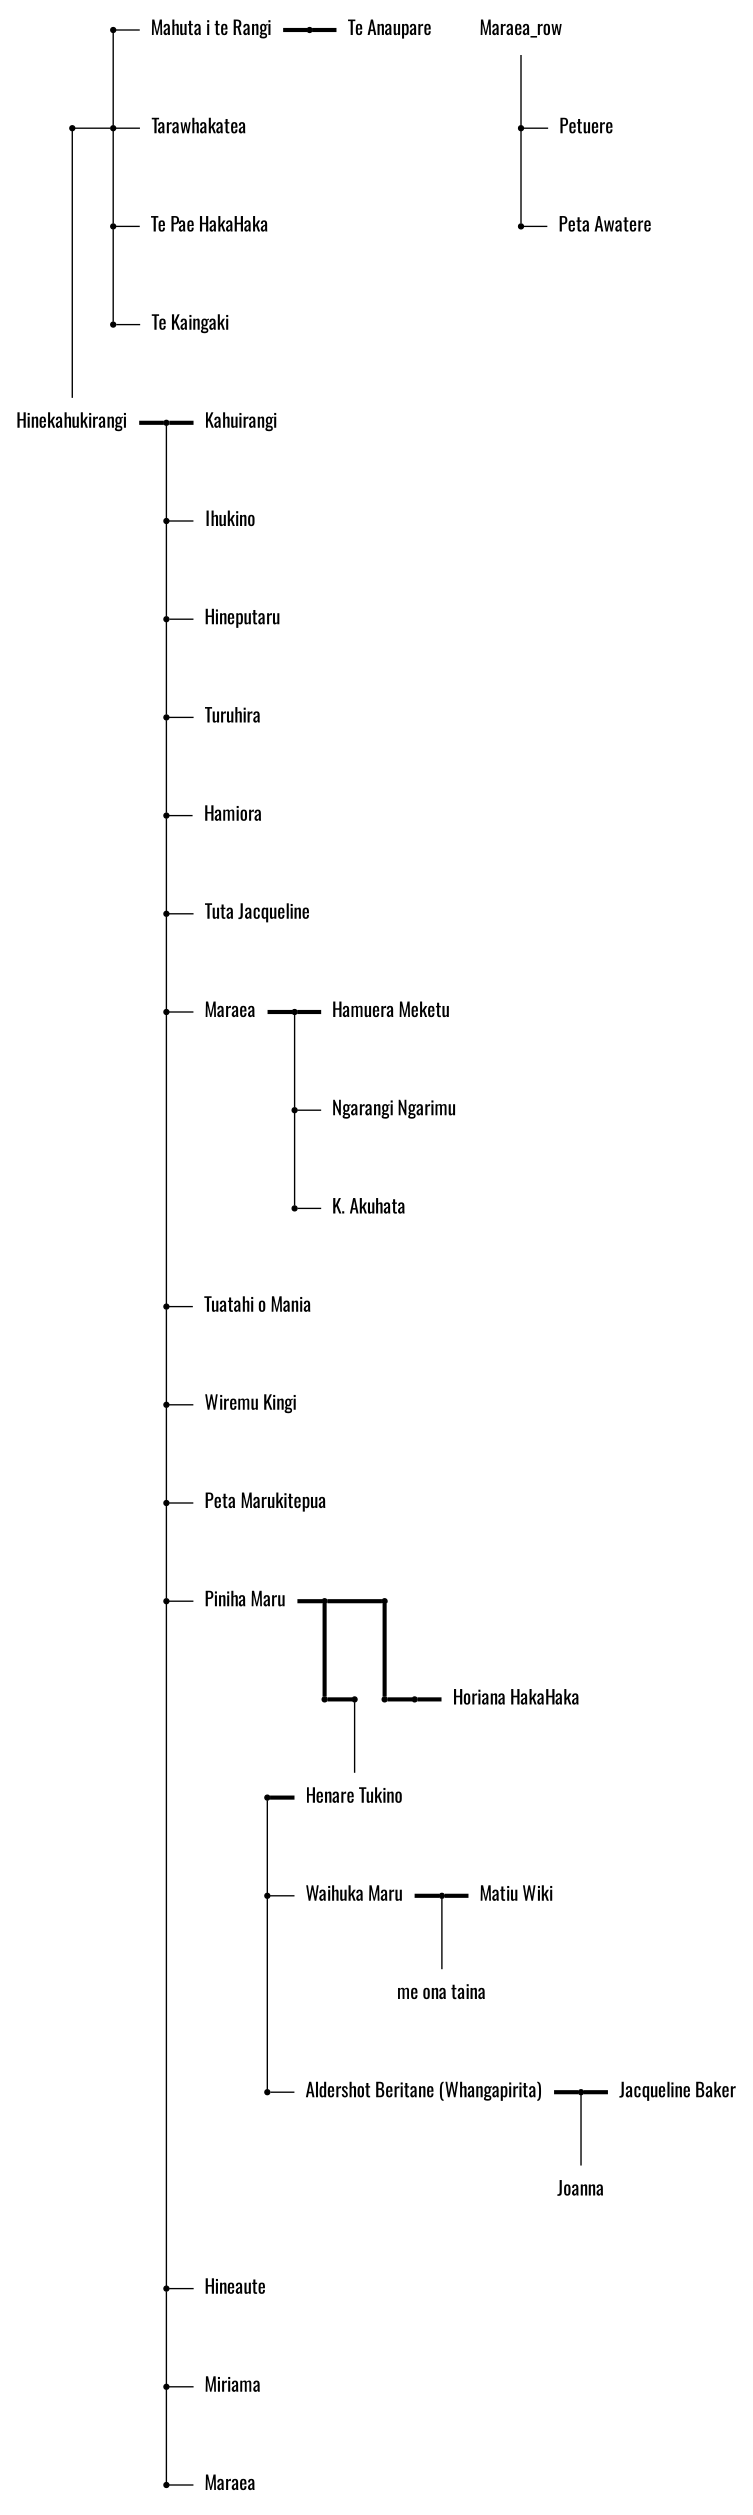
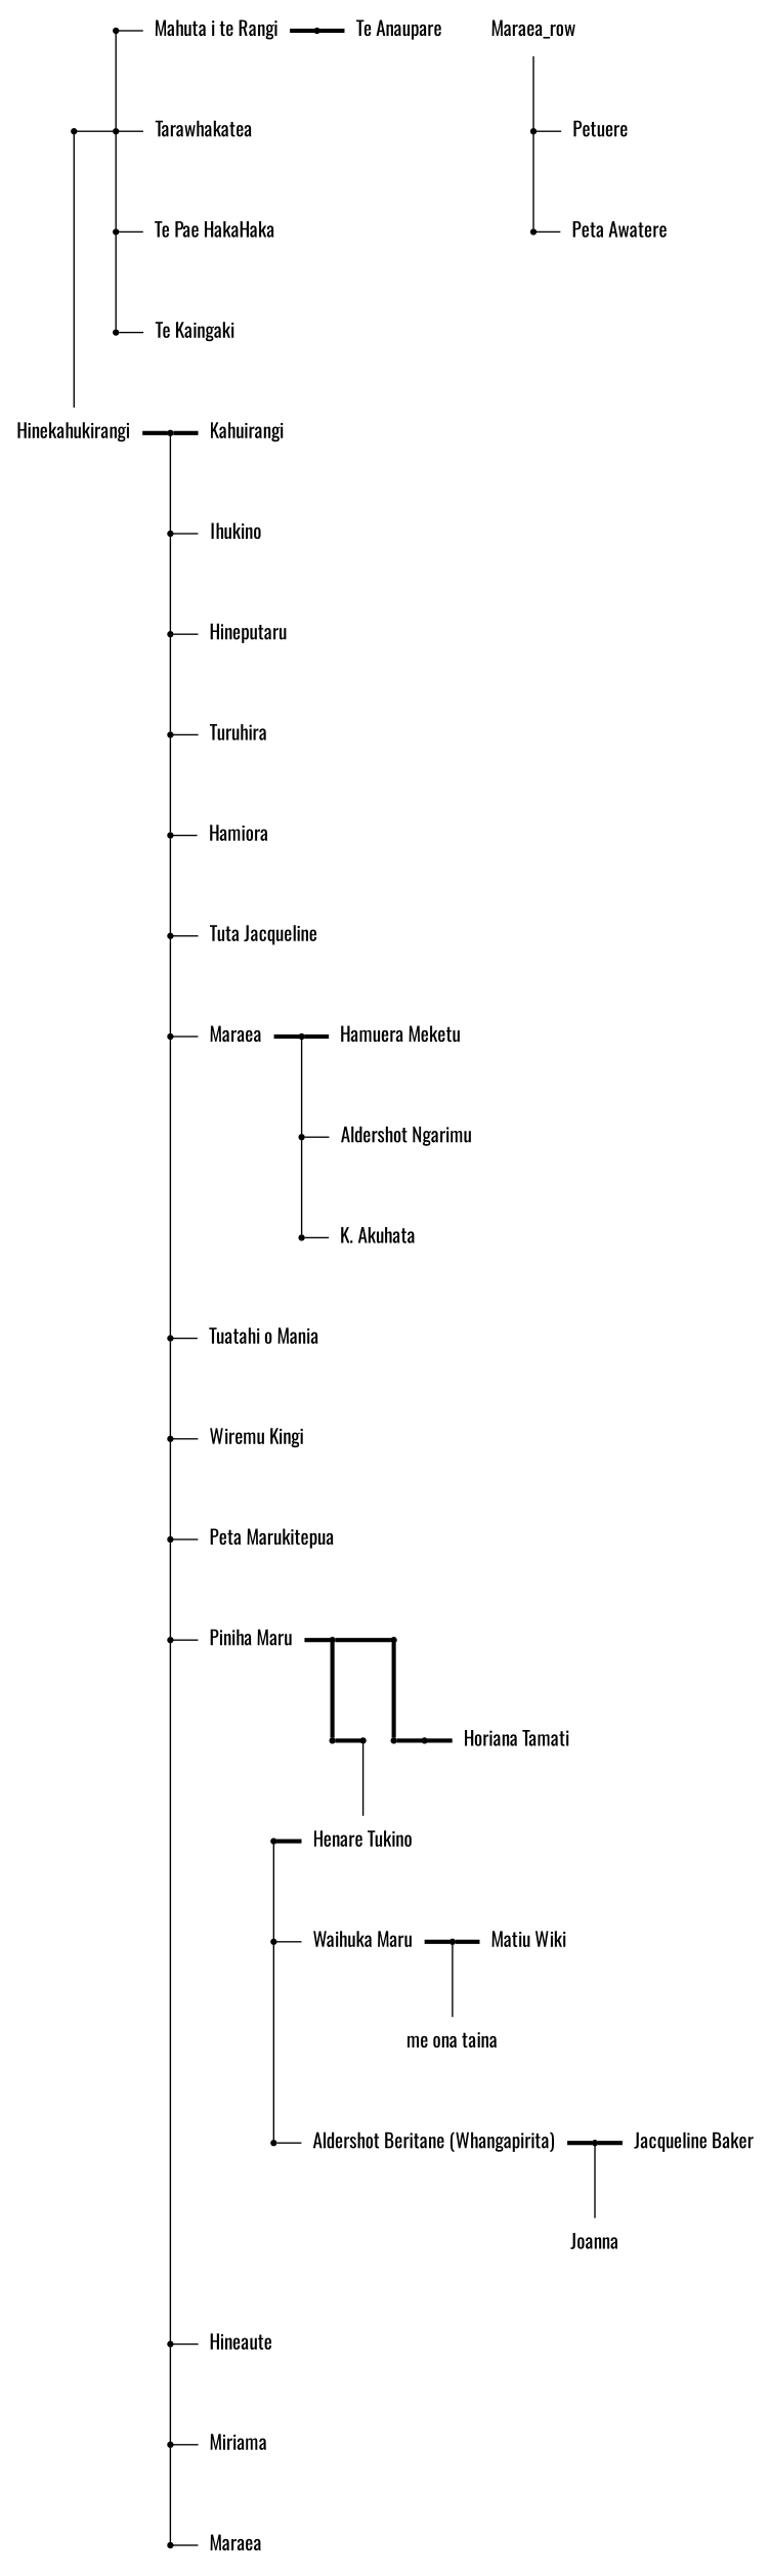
  graph {
    fontname=Oswald
    node [fontname=Oswald shape=point]
    edge [fontname=Oswald]
    MahutaiteRangi_row
    n2 [label="Mahuta i te Rangi" shape=plaintext]
    n3 [label="Te Anaupare" shape=plaintext]
    MahutaiteRangi_TeAnaupare
    Tarawhakatea_row
    n6 [label=Tarawhakatea shape=plaintext]
    TePaeHakaHaka_row
    n8 [label="Te Pae HakaHaka" shape=plaintext]
    TeKaingaki_row
    n10 [label="Te Kaingaki" shape=plaintext]
    Hinekahukirangi_branch
    Hinekahukirangi [shape=plaintext]
    Hinekahukirangi_Kahuirangi
    Kahuirangi [shape=plaintext]
    Ihukino_row
    n16 [label=Ihukino shape=plaintext]
    Hineputaru_row
    n18 [label=Hineputaru shape=plaintext]
    Turuhira_row
    n20 [label=Turuhira shape=plaintext]
    Hamiora_row
    n22 [label=Hamiora shape=plaintext]
    TutaNgarimu_row
    n24 [label="Tuta Jacqueline" shape=plaintext]
    Maraea_0_row
    n26 [label=Maraea shape=plaintext]
    n27 [label="Hamuera Meketu" shape=plaintext]
    Maraea_HamueraMeketu
    NgarangiNgarimu_row
-   n30 [label="Ngarangi Ngarimu" shape=plaintext]
+   n30 [label="Aldershot Ngarimu" shape=plaintext]
    KAkuhata_row
    n32 [label="K. Akuhata" shape=plaintext]
    TuatahiOMania_row
    n34 [label="Tuatahi o Mania" shape=plaintext]
    WiremuKingi_row
    n36 [label="Wiremu Kingi" shape=plaintext]
    PetaMarukitepua_row
    n38 [label="Peta Marukitepua" shape=plaintext]
    PetaAwatere_row
    n40 [label="Peta Awatere" shape=plaintext]
    PinihaMaru_row
    n42 [label="Piniha Maru" shape=plaintext]
    PinihaMaru_RawiniaKaiwai_marriage_branch
    PinihaMaru_HorianaTamati_marriage_branch
    PinihaMaru_RawiniaKaiwai_marriage
    PinihaMaru_RawiniaKaiwai
    PinihaMaru_HorianaTamati_marriage
    PinihaMaru_HorianaTamati
-   n49 [label="Horiana HakaHaka" shape=plaintext]
+   n49 [label="Horiana Tamati" shape=plaintext]
    n50 [label="Henare Tukino" shape=plaintext]
    HenareTukino_PururangiMaakaBeritane
    WaihukaMaru_row
    n53 [label="Waihuka Maru" shape=plaintext]
    WaihukaMaru_MatiuWiki
    n55 [label="Matiu Wiki" shape=plaintext]
    AldershotBeritane_row
    n57 [label="Aldershot Beritane (Whangapirita)" shape=plaintext]
    AldershotBeritane_JacquelineBaker
    n59 [label="Jacqueline Baker" shape=plaintext]
    Hineaute_row
    n61 [label=Hineaute shape=plaintext]
    Miriama_row
    n63 [label=Miriama shape=plaintext]
    Maraea_1_row
    n65 [label=Maraea shape=plaintext]
    Petuere_row
    n67 [label=Petuere shape=plaintext]
    n68 [label="me ona taina" shape=plaintext]
    Joanna [shape=plaintext]
    Maraea_row [shape=plaintext]
    subgraph sub_1 {
      rank=same
      MahutaiteRangi_row
      n2
    }
    subgraph sub_2 {
      rank=same
      n2
      n3
      MahutaiteRangi_TeAnaupare
    }
    subgraph sub_3 {
      rank=same
      Tarawhakatea_row
      n6
    }
    subgraph sub_4 {
      rank=same
      TePaeHakaHaka_row
      n8
    }
    subgraph sub_5 {
      rank=same
      TeKaingaki_row
      n10
    }
    subgraph sub_6 {
      rank=same
      Tarawhakatea_row
      Hinekahukirangi_branch
    }
    subgraph sub_7 {
      rank=same
      Hinekahukirangi
      Hinekahukirangi_Kahuirangi
      Kahuirangi
    }
    subgraph sub_8 {
      rank=same
      Ihukino_row
      n16
    }
    subgraph sub_9 {
      rank=same
      Hineputaru_row
      n18
    }
    subgraph sub_10 {
      rank=same
      Turuhira_row
      n20
    }
    subgraph sub_11 {
      rank=same
      Hamiora_row
      n22
    }
    subgraph sub_12 {
      rank=same
      TutaNgarimu_row
      n24
    }
    subgraph sub_13 {
      rank=same
      Maraea_0_row
      n26
    }
    subgraph sub_14 {
      rank=same
      n26
      n27
      Maraea_HamueraMeketu
    }
    subgraph sub_15 {
      rank=same
      NgarangiNgarimu_row
      n30
    }
    subgraph sub_16 {
      rank=same
      KAkuhata_row
      n32
    }
    subgraph sub_17 {
      rank=same
      TuatahiOMania_row
      n34
    }
    subgraph sub_18 {
      rank=same
      WiremuKingi_row
      n36
    }
    subgraph sub_19 {
      rank=same
      PetaMarukitepua_row
      n38
    }
    subgraph sub_20 {
      rank=same
      PetaAwatere_row
      n40
    }
    subgraph sub_21 {
      rank=same
      PinihaMaru_row
      n42
    }
    subgraph sub_22 {
      rank=same
      n42
      PinihaMaru_RawiniaKaiwai_marriage_branch
      PinihaMaru_HorianaTamati_marriage_branch
    }
    subgraph sub_23 {
      rank=same
      PinihaMaru_RawiniaKaiwai_marriage
      PinihaMaru_RawiniaKaiwai
    }
    subgraph sub_24 {
      rank=same
      PinihaMaru_HorianaTamati_marriage
      PinihaMaru_HorianaTamati
      n49
    }
    subgraph sub_25 {
      rank=same
      n50
      HenareTukino_PururangiMaakaBeritane
    }
    subgraph sub_26 {
      rank=same
      WaihukaMaru_row
      n53
    }
    subgraph sub_27 {
      rank=same
      n53
      WaihukaMaru_MatiuWiki
      n55
    }
    subgraph sub_28 {
      rank=same
      AldershotBeritane_row
      n57
    }
    subgraph sub_29 {
      rank=same
      n57
      AldershotBeritane_JacquelineBaker
      n59
    }
    subgraph sub_30 {
      rank=same
      Hineaute_row
      n61
    }
    subgraph sub_31 {
      rank=same
      Miriama_row
      n63
    }
    subgraph sub_32 {
      rank=same
      Maraea_1_row
      n65
    }
    subgraph sub_33 {
      rank=same
      Petuere_row
      n67
    }
    MahutaiteRangi_row -- n2
    MahutaiteRangi_row -- Tarawhakatea_row
    n2 -- MahutaiteRangi_TeAnaupare [penwidth=3]
    MahutaiteRangi_TeAnaupare -- n3 [penwidth=3]
    Tarawhakatea_row -- n6
    Tarawhakatea_row -- TePaeHakaHaka_row [weight=10]
    TePaeHakaHaka_row -- n8
    TePaeHakaHaka_row -- TeKaingaki_row
    TeKaingaki_row -- n10
    Hinekahukirangi_branch -- Tarawhakatea_row
    Hinekahukirangi_branch -- Hinekahukirangi [minlen=3 weight=10]
    Hinekahukirangi -- Hinekahukirangi_Kahuirangi [penwidth=3]
    Hinekahukirangi_Kahuirangi -- Kahuirangi [penwidth=3]
    Hinekahukirangi_Kahuirangi -- Ihukino_row
    Ihukino_row -- n16
    Ihukino_row -- Hineputaru_row
    Hineputaru_row -- n18
    Hineputaru_row -- Turuhira_row
    Turuhira_row -- n20
    Turuhira_row -- Hamiora_row
    Hamiora_row -- n22
    Hamiora_row -- TutaNgarimu_row
    TutaNgarimu_row -- n24
    TutaNgarimu_row -- Maraea_0_row
    Maraea_0_row -- n26
    Maraea_0_row -- TuatahiOMania_row [minlen=3]
    n26 -- Maraea_HamueraMeketu [penwidth=3]
    Maraea_HamueraMeketu -- n27 [penwidth=3]
    Maraea_HamueraMeketu -- NgarangiNgarimu_row
    NgarangiNgarimu_row -- n30
    NgarangiNgarimu_row -- KAkuhata_row
    KAkuhata_row -- n32
    TuatahiOMania_row -- n34
    TuatahiOMania_row -- WiremuKingi_row
    WiremuKingi_row -- n36
    WiremuKingi_row -- PetaMarukitepua_row
    PetaMarukitepua_row -- n38
    PetaMarukitepua_row -- PinihaMaru_row
    PetaAwatere_row -- n40
    PinihaMaru_row -- n42
    PinihaMaru_row -- Hineaute_row [minlen=7 weight=10]
    n42 -- PinihaMaru_RawiniaKaiwai_marriage_branch [penwidth=3]
    PinihaMaru_RawiniaKaiwai_marriage_branch -- PinihaMaru_HorianaTamati_marriage_branch [penwidth=3]
    PinihaMaru_RawiniaKaiwai_marriage_branch -- PinihaMaru_RawiniaKaiwai_marriage [penwidth=3 weight=10]
    PinihaMaru_HorianaTamati_marriage_branch -- PinihaMaru_HorianaTamati_marriage [penwidth=3 weight=10]
    PinihaMaru_RawiniaKaiwai_marriage -- PinihaMaru_RawiniaKaiwai [penwidth=3]
    PinihaMaru_RawiniaKaiwai -- n50
    PinihaMaru_HorianaTamati_marriage -- PinihaMaru_HorianaTamati [penwidth=3]
    PinihaMaru_HorianaTamati -- n49 [penwidth=3]
    HenareTukino_PururangiMaakaBeritane -- n50 [penwidth=3]
    HenareTukino_PururangiMaakaBeritane -- WaihukaMaru_row
    WaihukaMaru_row -- n53
    WaihukaMaru_row -- AldershotBeritane_row [minlen=2]
    n53 -- WaihukaMaru_MatiuWiki [penwidth=3]
    WaihukaMaru_MatiuWiki -- n55 [penwidth=3]
    WaihukaMaru_MatiuWiki -- n68
    AldershotBeritane_row -- n57
    n57 -- AldershotBeritane_JacquelineBaker [penwidth=3]
    AldershotBeritane_JacquelineBaker -- n59 [penwidth=3]
    AldershotBeritane_JacquelineBaker -- Joanna
    Hineaute_row -- n61
    Hineaute_row -- Miriama_row
    Miriama_row -- n63
    Miriama_row -- Maraea_1_row
    Maraea_1_row -- n65
    Petuere_row -- PetaAwatere_row
    Petuere_row -- n67
    Maraea_row -- Petuere_row
  }
